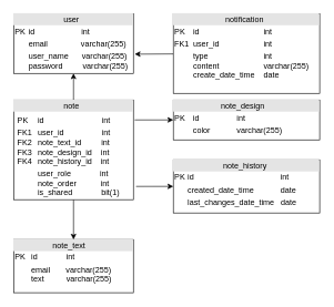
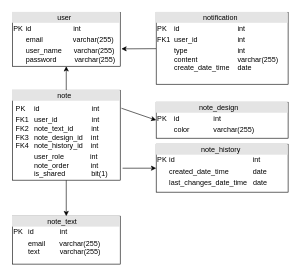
  <mxCell id="0" />
  <mxCell id="1" parent="0" />
  <mxCell id="2" value="&lt;div style=&quot;box-sizing: border-box ; width: 100% ; background: #e4e4e4 ; padding: 2px&quot;&gt;&amp;nbsp; &amp;nbsp; &amp;nbsp; &amp;nbsp; &amp;nbsp; &amp;nbsp; &amp;nbsp; &amp;nbsp; &amp;nbsp; &amp;nbsp; &amp;nbsp; user&lt;/div&gt;&lt;table style=&quot;width: 100% ; font-size: 1em&quot; cellpadding=&quot;2&quot; cellspacing=&quot;0&quot;&gt;&lt;tbody&gt;&lt;tr&gt;&lt;td&gt;PK&lt;/td&gt;&lt;td&gt;id&lt;span&gt;&amp;nbsp; &amp;nbsp; &amp;nbsp; &amp;nbsp; &amp;nbsp; &amp;nbsp; &amp;nbsp; &amp;nbsp; &amp;nbsp; &amp;nbsp; &amp;nbsp;&lt;/span&gt;&lt;span&gt;&lt;/span&gt;&lt;span&gt;&lt;/span&gt;int&lt;/td&gt;&lt;/tr&gt;&lt;tr&gt;&lt;td&gt;&lt;br&gt;&lt;/td&gt;&lt;td&gt;email&lt;span&gt;&#09;&lt;/span&gt;&amp;nbsp; &amp;nbsp; &amp;nbsp; &amp;nbsp; &amp;nbsp; &amp;nbsp; &amp;nbsp; varchar(255)&lt;span&gt;&lt;/span&gt;&lt;span&gt;&lt;/span&gt;&lt;/td&gt;&lt;/tr&gt;&lt;tr&gt;&lt;td&gt;&lt;/td&gt;&lt;td&gt;user_name&amp;nbsp; &amp;nbsp; &amp;nbsp; varchar(255)&lt;br&gt;password&amp;nbsp; &amp;nbsp; &amp;nbsp; &amp;nbsp; &amp;nbsp;varchar(255)&lt;br&gt;&lt;/td&gt;&lt;/tr&gt;&lt;/tbody&gt;&lt;/table&gt;" style="verticalAlign=top;align=left;overflow=fill;html=1;" vertex="1" parent="1"><mxGeometry x="20" y="20" width="180" height="90" as="geometry" /></mxCell>
  <mxCell id="3" style="rounded=0;orthogonalLoop=1;jettySize=auto;html=1;entryX=1.011;entryY=0.678;entryDx=0;entryDy=0;entryPerimeter=0;" edge="1" parent="1" source="4" target="2"><mxGeometry relative="1" as="geometry" /></mxCell>
  <mxCell id="4" value="&lt;div style=&quot;box-sizing: border-box ; width: 100% ; background: #e4e4e4 ; padding: 2px&quot;&gt;&amp;nbsp; &amp;nbsp; &amp;nbsp; &amp;nbsp; &amp;nbsp; &amp;nbsp; &amp;nbsp; &amp;nbsp; &amp;nbsp; &amp;nbsp; &amp;nbsp; &amp;nbsp;notification&lt;/div&gt;&lt;table style=&quot;width: 100% ; font-size: 1em&quot; cellpadding=&quot;2&quot; cellspacing=&quot;0&quot;&gt;&lt;tbody&gt;&lt;tr&gt;&lt;td&gt;PK&lt;/td&gt;&lt;td&gt;id&amp;nbsp; &amp;nbsp; &amp;nbsp; &amp;nbsp; &amp;nbsp; &amp;nbsp; &amp;nbsp; &amp;nbsp; &amp;nbsp; &amp;nbsp; &amp;nbsp; &amp;nbsp; &amp;nbsp; &amp;nbsp; &amp;nbsp;int&lt;/td&gt;&lt;/tr&gt;&lt;tr&gt;&lt;td&gt;FK1&lt;/td&gt;&lt;td&gt;user_id&amp;nbsp; &amp;nbsp; &amp;nbsp; &amp;nbsp; &amp;nbsp; &amp;nbsp; &amp;nbsp; &amp;nbsp; &amp;nbsp; &amp;nbsp; int&lt;br&gt;&lt;/td&gt;&lt;/tr&gt;&lt;tr&gt;&lt;td&gt;&lt;br&gt;&lt;/td&gt;&lt;td&gt;type&amp;nbsp; &amp;nbsp; &amp;nbsp; &amp;nbsp; &amp;nbsp; &amp;nbsp; &amp;nbsp; &amp;nbsp; &amp;nbsp; &amp;nbsp; &amp;nbsp; &amp;nbsp; &amp;nbsp;int&lt;br&gt;content&amp;nbsp; &amp;nbsp; &amp;nbsp; &amp;nbsp; &amp;nbsp; &amp;nbsp; &amp;nbsp; &amp;nbsp; &amp;nbsp; &amp;nbsp; varchar(255)&lt;br&gt;create_date_time&amp;nbsp; &amp;nbsp; date&lt;br&gt;&lt;br&gt;&lt;/td&gt;&lt;/tr&gt;&lt;/tbody&gt;&lt;/table&gt;" style="verticalAlign=top;align=left;overflow=fill;html=1;" vertex="1" parent="1"><mxGeometry x="260" y="20" width="220" height="120" as="geometry" /></mxCell>
  <mxCell id="5" style="edgeStyle=none;rounded=0;orthogonalLoop=1;jettySize=auto;html=1;entryX=0.5;entryY=1;entryDx=0;entryDy=0;" edge="1" parent="1" source="9" target="2"><mxGeometry relative="1" as="geometry" /></mxCell>
  <mxCell id="6" style="edgeStyle=none;rounded=0;orthogonalLoop=1;jettySize=auto;html=1;entryX=0.5;entryY=0;entryDx=0;entryDy=0;" edge="1" parent="1" source="9" target="10"><mxGeometry relative="1" as="geometry" /></mxCell>
  <mxCell id="7" style="edgeStyle=none;rounded=0;orthogonalLoop=1;jettySize=auto;html=1;entryX=0;entryY=0.5;entryDx=0;entryDy=0;exitX=1.011;exitY=0.2;exitDx=0;exitDy=0;exitPerimeter=0;" edge="1" parent="1" source="9" target="11"><mxGeometry relative="1" as="geometry" /></mxCell>
  <mxCell id="8" value="" style="edgeStyle=none;rounded=0;orthogonalLoop=1;jettySize=auto;html=1;exitX=1.022;exitY=0.867;exitDx=0;exitDy=0;exitPerimeter=0;" edge="1" parent="1" source="9" target="12"><mxGeometry relative="1" as="geometry" /></mxCell>
  <mxCell id="9" value="&lt;div style=&quot;box-sizing: border-box ; width: 100% ; background: #e4e4e4 ; padding: 2px&quot;&gt;&amp;nbsp; &amp;nbsp; &amp;nbsp; &amp;nbsp; &amp;nbsp; &amp;nbsp; &amp;nbsp; &amp;nbsp; &amp;nbsp; &amp;nbsp; &amp;nbsp; note&lt;/div&gt;&lt;table style=&quot;width: 100% ; font-size: 1em&quot; cellpadding=&quot;2&quot; cellspacing=&quot;0&quot;&gt;&lt;tbody&gt;&lt;tr&gt;&lt;td&gt;&lt;table cellpadding=&quot;2&quot; cellspacing=&quot;0&quot; style=&quot;font-size: 1em ; width: 180px&quot;&gt;&lt;tbody&gt;&lt;tr&gt;&lt;td&gt;&lt;table cellpadding=&quot;2&quot; cellspacing=&quot;0&quot; style=&quot;font-size: 1em ; width: 180px&quot;&gt;&lt;tbody&gt;&lt;tr&gt;&lt;td&gt;PK&lt;/td&gt;&lt;td&gt;id&amp;nbsp; &amp;nbsp; &amp;nbsp; &amp;nbsp; &amp;nbsp; &amp;nbsp; &amp;nbsp; &amp;nbsp; &amp;nbsp; &amp;nbsp; &amp;nbsp; &amp;nbsp; &amp;nbsp; int&lt;/td&gt;&lt;/tr&gt;&lt;tr&gt;&lt;td&gt;FK1&lt;br&gt;FK2&lt;br&gt;FK3&lt;br&gt;FK4&lt;br&gt;&lt;/td&gt;&lt;td&gt;user_id&amp;nbsp; &amp;nbsp; &amp;nbsp; &amp;nbsp; &amp;nbsp; &amp;nbsp; &amp;nbsp; &amp;nbsp; &amp;nbsp;int&lt;br&gt;note_text_id&amp;nbsp; &amp;nbsp; &amp;nbsp; &amp;nbsp; &amp;nbsp;int&lt;br&gt;note_design_id&amp;nbsp; &amp;nbsp; int&lt;br&gt;note_history_id&amp;nbsp; &amp;nbsp; int&lt;/td&gt;&lt;/tr&gt;&lt;tr&gt;&lt;td&gt;&lt;/td&gt;&lt;td&gt;user_role&amp;nbsp; &amp;nbsp; &amp;nbsp; &amp;nbsp; &amp;nbsp; &amp;nbsp; &amp;nbsp;int&lt;br&gt;note_order&amp;nbsp; &amp;nbsp; &amp;nbsp; &amp;nbsp; &amp;nbsp; &amp;nbsp;int&lt;br&gt;is_shared&amp;nbsp; &amp;nbsp; &amp;nbsp; &amp;nbsp; &amp;nbsp; &amp;nbsp; &amp;nbsp;bit(1)&lt;/td&gt;&lt;/tr&gt;&lt;/tbody&gt;&lt;/table&gt;&lt;/td&gt;&lt;td&gt;&lt;/td&gt;&lt;/tr&gt;&lt;/tbody&gt;&lt;/table&gt;&lt;/td&gt;&lt;td&gt;&lt;/td&gt;&lt;/tr&gt;&lt;/tbody&gt;&lt;/table&gt;" style="verticalAlign=top;align=left;overflow=fill;html=1;" vertex="1" parent="1"><mxGeometry x="20" y="150" width="180" height="150" as="geometry" /></mxCell>
  <mxCell id="10" value="&lt;div style=&quot;box-sizing: border-box ; width: 100% ; background: #e4e4e4 ; padding: 2px&quot;&gt;&amp;nbsp; &amp;nbsp; &amp;nbsp; &amp;nbsp; &amp;nbsp; &amp;nbsp; &amp;nbsp; &amp;nbsp; &amp;nbsp;note_text&lt;/div&gt;&lt;table style=&quot;width: 100% ; font-size: 1em&quot; cellpadding=&quot;2&quot; cellspacing=&quot;0&quot;&gt;&lt;tbody&gt;&lt;tr&gt;&lt;td&gt;PK&lt;/td&gt;&lt;td&gt;id&amp;nbsp; &amp;nbsp; &amp;nbsp; &amp;nbsp; &amp;nbsp; &amp;nbsp; &amp;nbsp;int&lt;/td&gt;&lt;/tr&gt;&lt;tr&gt;&lt;td&gt;&lt;br&gt;&lt;/td&gt;&lt;td&gt;email&amp;nbsp; &amp;nbsp; &amp;nbsp; &amp;nbsp;varchar(255)&lt;br&gt;text&amp;nbsp; &amp;nbsp; &amp;nbsp; &amp;nbsp; &amp;nbsp; varchar(255)&lt;/td&gt;&lt;/tr&gt;&lt;tr&gt;&lt;td&gt;&lt;br&gt;&lt;/td&gt;&lt;td&gt;&lt;/td&gt;&lt;/tr&gt;&lt;/tbody&gt;&lt;/table&gt;" style="verticalAlign=top;align=left;overflow=fill;html=1;" vertex="1" parent="1"><mxGeometry x="20" y="360" width="180" height="80" as="geometry" /></mxCell>
- <mxCell id="11" value="&lt;div style=&quot;box-sizing: border-box ; width: 100% ; background: #e4e4e4 ; padding: 2px&quot;&gt;&amp;nbsp; &amp;nbsp; &amp;nbsp; &amp;nbsp; &amp;nbsp; &amp;nbsp; &amp;nbsp; &amp;nbsp; &amp;nbsp; &amp;nbsp; &amp;nbsp;note_design&lt;/div&gt;&lt;table style=&quot;width: 100% ; font-size: 1em&quot; cellpadding=&quot;2&quot; cellspacing=&quot;0&quot;&gt;&lt;tbody&gt;&lt;tr&gt;&lt;td&gt;PK&lt;/td&gt;&lt;td&gt;id&amp;nbsp; &amp;nbsp; &amp;nbsp; &amp;nbsp; &amp;nbsp; &amp;nbsp; &amp;nbsp; &amp;nbsp; &amp;nbsp;int&lt;/td&gt;&lt;/tr&gt;&lt;tr&gt;&lt;td&gt;&lt;br&gt;&lt;/td&gt;&lt;td&gt;color&amp;nbsp; &amp;nbsp; &amp;nbsp; &amp;nbsp; &amp;nbsp; &amp;nbsp; varchar(255)&lt;/td&gt;&lt;/tr&gt;&lt;tr&gt;&lt;td&gt;&lt;/td&gt;&lt;td&gt;&lt;br&gt;&lt;/td&gt;&lt;/tr&gt;&lt;/tbody&gt;&lt;/table&gt;" style="verticalAlign=top;align=left;overflow=fill;html=1;" vertex="1" parent="1"><mxGeometry x="260" y="150" width="220" height="60" as="geometry" /></mxCell>
+ <mxCell id="11" value="&lt;div style=&quot;box-sizing: border-box ; width: 100% ; background: #e4e4e4 ; padding: 2px&quot;&gt;&amp;nbsp; &amp;nbsp; &amp;nbsp; &amp;nbsp; &amp;nbsp; &amp;nbsp; &amp;nbsp; &amp;nbsp; &amp;nbsp; &amp;nbsp; &amp;nbsp;note_design&lt;/div&gt;&lt;table style=&quot;width: 100% ; font-size: 1em&quot; cellpadding=&quot;2&quot; cellspacing=&quot;0&quot;&gt;&lt;tbody&gt;&lt;tr&gt;&lt;td&gt;PK&lt;/td&gt;&lt;td&gt;id&amp;nbsp; &amp;nbsp; &amp;nbsp; &amp;nbsp; &amp;nbsp; &amp;nbsp; &amp;nbsp; &amp;nbsp; &amp;nbsp;int&lt;/td&gt;&lt;/tr&gt;&lt;tr&gt;&lt;td&gt;&lt;br&gt;&lt;/td&gt;&lt;td&gt;color&amp;nbsp; &amp;nbsp; &amp;nbsp; &amp;nbsp; &amp;nbsp; &amp;nbsp; varchar(255)&lt;/td&gt;&lt;/tr&gt;&lt;tr&gt;&lt;td&gt;&lt;/td&gt;&lt;td&gt;&lt;br&gt;&lt;/td&gt;&lt;/tr&gt;&lt;/tbody&gt;&lt;/table&gt;" style="verticalAlign=top;align=left;overflow=fill;html=1;" vertex="1" parent="1"><mxGeometry x="260" y="170" width="220" height="60" as="geometry" /></mxCell>
  <mxCell id="12" value="&lt;div style=&quot;box-sizing: border-box ; width: 100% ; background: #e4e4e4 ; padding: 2px&quot;&gt;&amp;nbsp; &amp;nbsp; &amp;nbsp; &amp;nbsp; &amp;nbsp; &amp;nbsp; &amp;nbsp; &amp;nbsp; &amp;nbsp; &amp;nbsp; &amp;nbsp; note_history&lt;/div&gt;&lt;table style=&quot;width: 100% ; font-size: 1em&quot; cellpadding=&quot;2&quot; cellspacing=&quot;0&quot;&gt;&lt;tbody&gt;&lt;tr&gt;&lt;td&gt;PK&lt;/td&gt;&lt;td&gt;id&amp;nbsp; &amp;nbsp; &amp;nbsp; &amp;nbsp; &amp;nbsp; &amp;nbsp; &amp;nbsp; &amp;nbsp; &amp;nbsp; &amp;nbsp; &amp;nbsp; &amp;nbsp; &amp;nbsp; &amp;nbsp; &amp;nbsp; &amp;nbsp; &amp;nbsp; &amp;nbsp; &amp;nbsp; &amp;nbsp;int&lt;/td&gt;&lt;/tr&gt;&lt;tr&gt;&lt;td&gt;&lt;br&gt;&lt;/td&gt;&lt;td&gt;created_date_time&amp;nbsp; &amp;nbsp; &amp;nbsp; &amp;nbsp; &amp;nbsp; &amp;nbsp; date&lt;/td&gt;&lt;/tr&gt;&lt;tr&gt;&lt;td&gt;&lt;/td&gt;&lt;td&gt;last_changes_date_time&amp;nbsp; &amp;nbsp;date&amp;nbsp; &amp;nbsp; &amp;nbsp; &amp;nbsp; &amp;nbsp; &amp;nbsp; &amp;nbsp; &amp;nbsp;&lt;br&gt;&lt;/td&gt;&lt;/tr&gt;&lt;/tbody&gt;&lt;/table&gt;" style="verticalAlign=top;align=left;overflow=fill;html=1;" vertex="1" parent="1"><mxGeometry x="260" y="240" width="220" height="80" as="geometry" /></mxCell>
